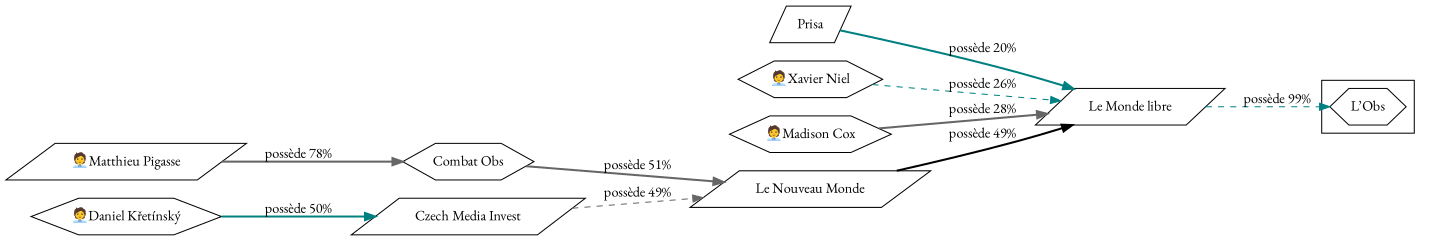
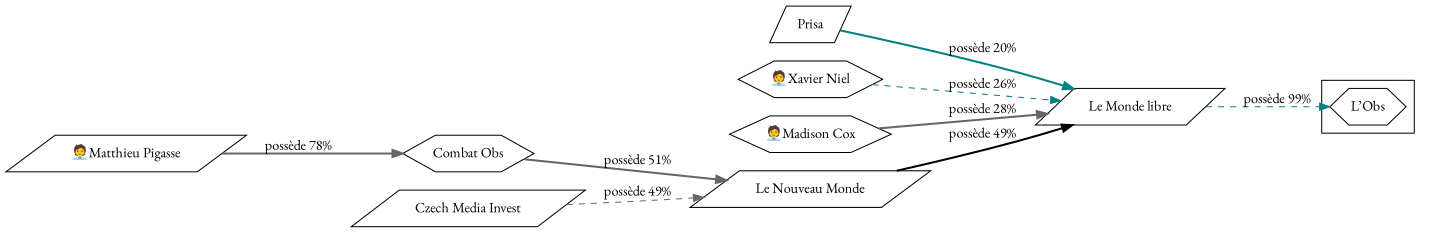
  digraph {
    fontname="EB Garamond"
    rankdir=LR
    node [fontname="EB Garamond" shape=parallelogram]
    edge [color=teal fontname="EB Garamond" style=bold]
    n1 [label=Prisa]
    n2 [label="🧑‍💼Xavier Niel" shape=hexagon]
    n3 [label="🧑‍💼Matthieu Pigasse"]
-   n4 [label="🧑‍💼Daniel Křetínský" shape=hexagon]
    n5 [label="🧑‍💼Madison Cox" shape=hexagon]
    n6 [label="L’Obs" shape=hexagon]
    n7 [label="Le Monde libre"]
    n8 [label="Combat Obs" shape=hexagon]
    n9 [label="Czech Media Invest"]
    n10 [label="Le Nouveau Monde"]
    subgraph sub_1 {
      n1
      n2
      n3
-     n4
      n5
    }
    subgraph cluster_2 {
      n6
    }
    n1 -> n7 [label="possède 20%"]
    n2 -> n7 [label="possède 26%" style=dashed]
    n3 -> n8 [color=gray40 label="possède 78%"]
-   n4 -> n9 [label="possède 50%"]
    n5 -> n7 [color=gray40 label="possède 28%"]
    n7 -> n6 [label="possède 99%" style=dashed]
    n8 -> n10 [color=gray40 label="possède 51%"]
    n9 -> n10 [color=gray40 label="possède 49%" style=dashed]
    n10 -> n7 [color=black label="possède 49%"]
  }
